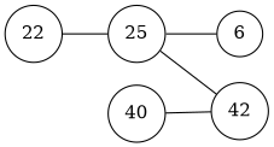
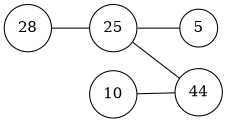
  graph {
    rankdir=LR
    node [shape=circle]
-   22
+   22 [label=28]
    25
-   6
-   42
-   10 [label=40]
+   6 [label=5]
+   42 [label=44]
+   10
    22 -- 25
    25 -- 6
    25 -- 42
    10 -- 42
  }
